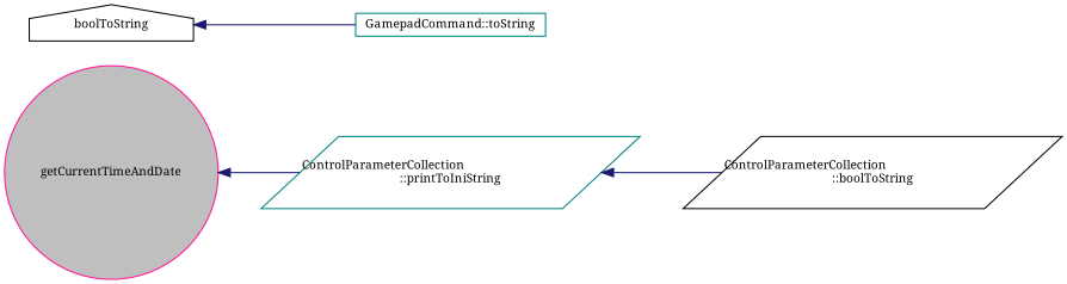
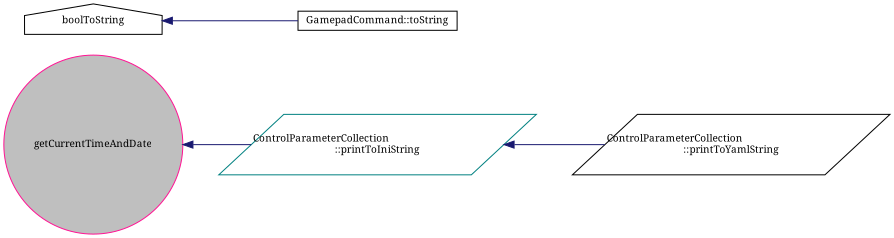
  digraph {
    fontname="Noto Serif"
    rankdir=LR
    node [color=teal fillcolor=white fontname="Noto Serif" fontsize=10 shape=parallelogram style=filled]
    edge [color=midnightblue dir=back fontname="Noto Serif" fontsize=10 labelfontname=FreeSans labelfontsize=10 style=solid]
    n1 [color=deeppink fillcolor=grey75 fontcolor=black height=0.2 label=getCurrentTimeAndDate shape=circle width=0.4]
    n2 [height=0.2 label="ControlParameterCollection\l::printToIniString" width=0.4]
-   n3 [color=black height=0.2 label="ControlParameterCollection\l::boolToString" width=0.4]
+   n3 [color=black height=0.2 label="ControlParameterCollection\l::printToYamlString" width=0.4]
    n4 [color=black height=0.2 label=boolToString shape=house width=0.4]
-   n5 [height=0.2 label="GamepadCommand::toString" shape=box width=0.4]
+   n5 [color=black height=0.2 label="GamepadCommand::toString" shape=box width=0.4]
    n1 -> n2
    n2 -> n3
    n4 -> n5
  }
